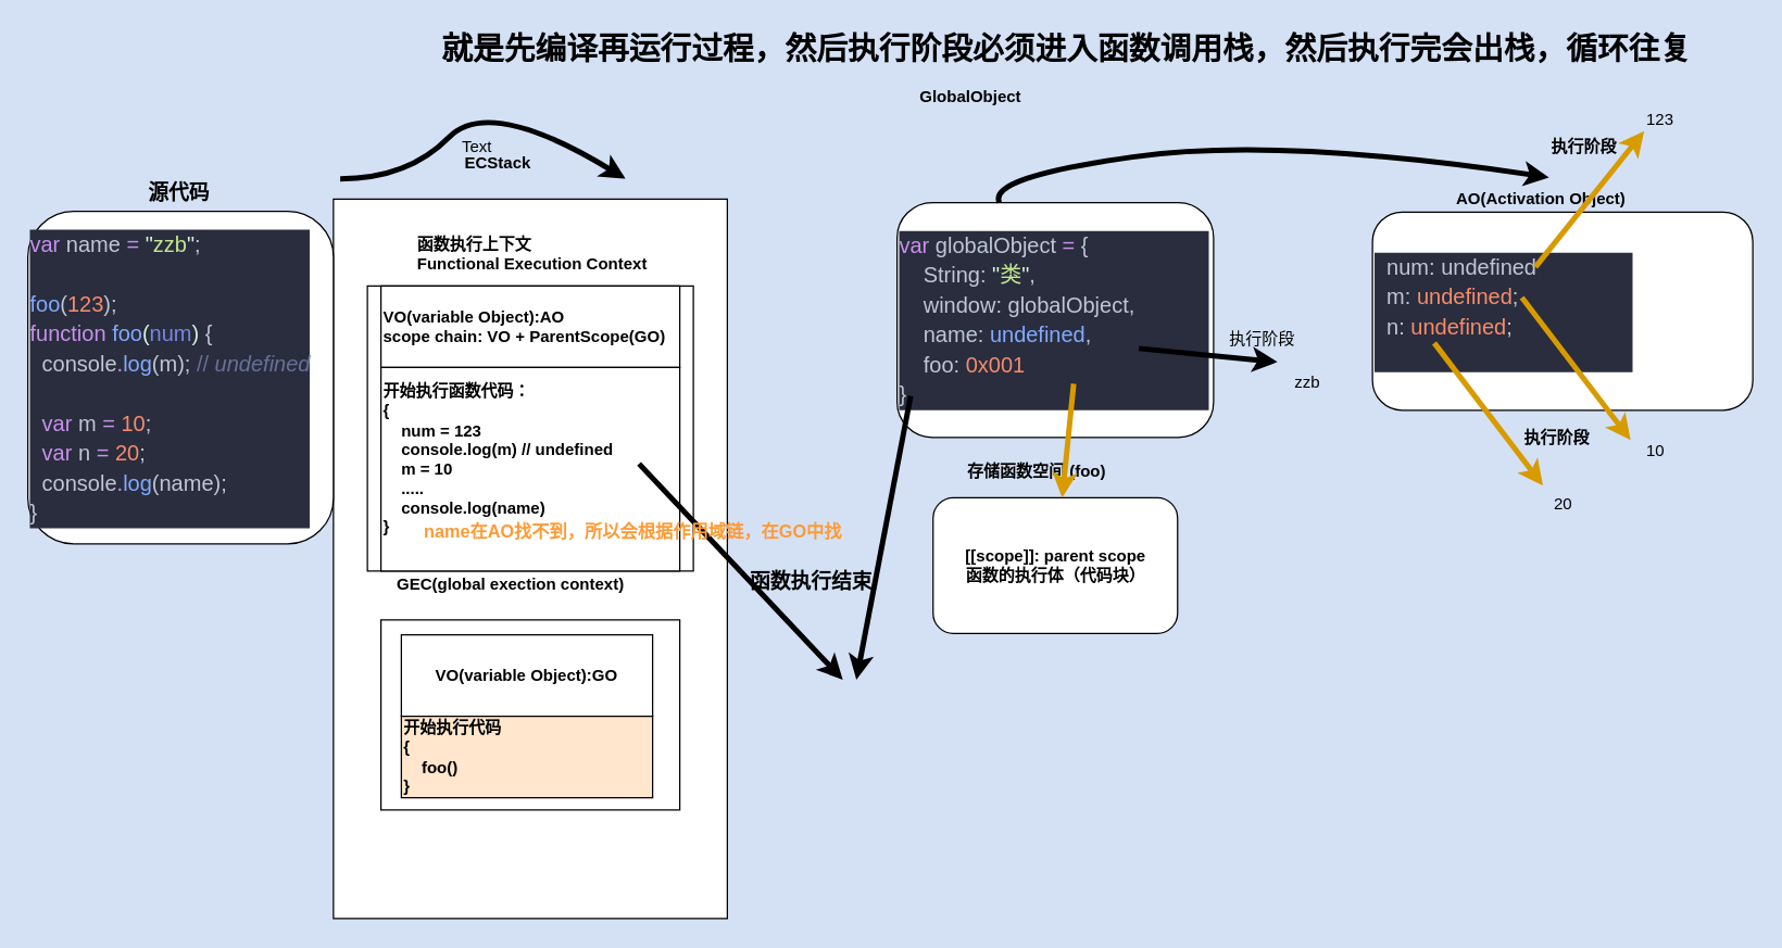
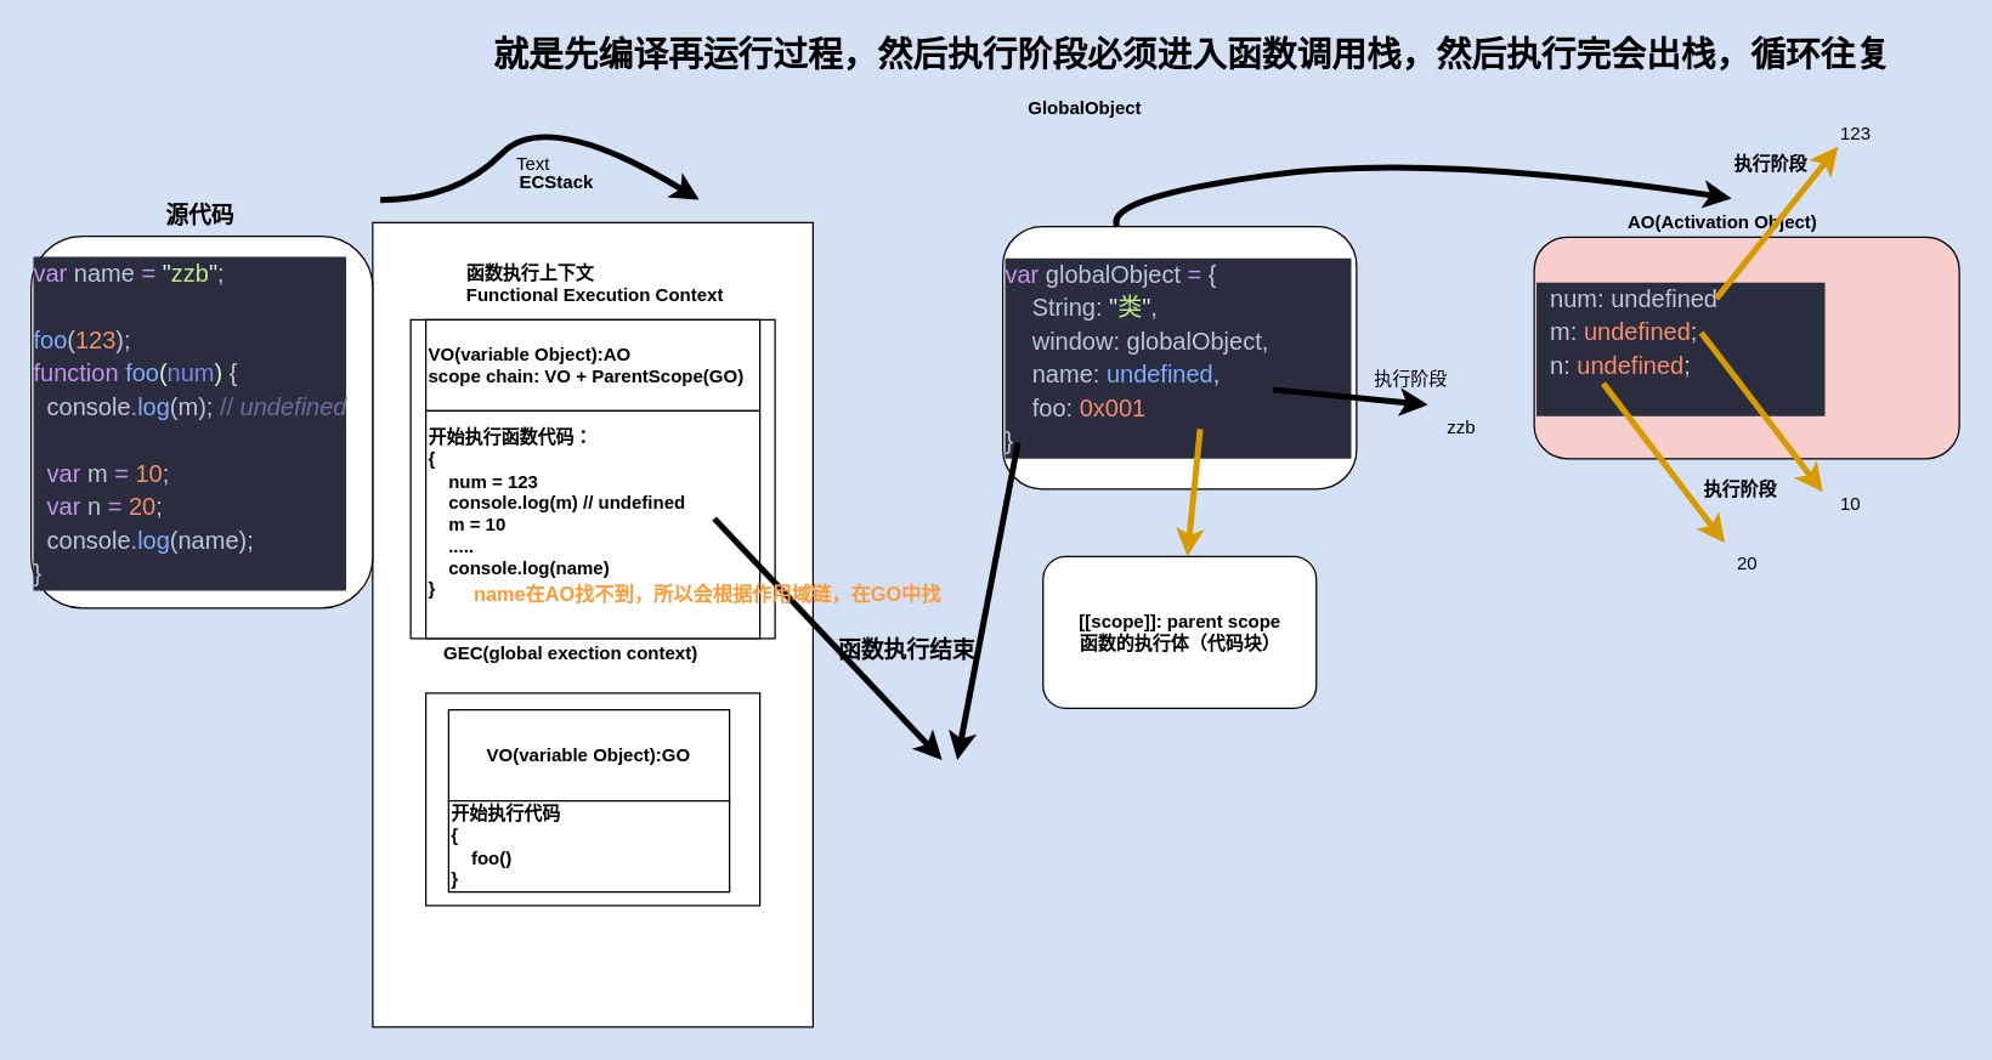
  <mxCell id="0" />
  <mxCell id="1" parent="0" />
  <mxCell id="2" value="" style="rounded=0;whiteSpace=wrap;html=1;" parent="1" vertex="1"><mxGeometry x="245" y="146" width="290" height="530" as="geometry" /></mxCell>
  <mxCell id="3" value="&lt;b&gt;ECStack&lt;/b&gt;" style="text;html=1;resizable=0;points=[];autosize=1;align=left;verticalAlign=top;spacingTop=-4;" parent="1" vertex="1"><mxGeometry x="340" y="110" width="60" height="20" as="geometry" /></mxCell>
  <mxCell id="4" value="" style="rounded=0;whiteSpace=wrap;html=1;" parent="1" vertex="1"><mxGeometry x="280" y="456" width="220" height="140" as="geometry" /></mxCell>
  <mxCell id="5" value="&lt;b&gt;GEC(global exection context)&lt;/b&gt;" style="text;html=1;resizable=0;points=[];autosize=1;align=left;verticalAlign=top;spacingTop=-4;" parent="1" vertex="1"><mxGeometry x="290" y="420" width="180" height="20" as="geometry" /></mxCell>
  <mxCell id="6" value="&lt;b&gt;VO(variable Object):GO&lt;/b&gt;" style="rounded=0;whiteSpace=wrap;html=1;" parent="1" vertex="1"><mxGeometry x="295" y="467" width="185" height="60" as="geometry" /></mxCell>
- <mxCell id="7" value="&lt;b&gt;开始执行代码&lt;br&gt;{&lt;br&gt;&amp;nbsp; &amp;nbsp; foo()&lt;br&gt;}&lt;br&gt;&lt;/b&gt;" style="rounded=0;whiteSpace=wrap;html=1;align=left;fillColor=#ffe6cc;" parent="1" vertex="1"><mxGeometry x="295" y="527" width="185" height="60" as="geometry" /></mxCell>
+ <mxCell id="7" value="&lt;b&gt;开始执行代码&lt;br&gt;{&lt;br&gt;&amp;nbsp; &amp;nbsp; foo()&lt;br&gt;}&lt;br&gt;&lt;/b&gt;" style="rounded=0;whiteSpace=wrap;html=1;align=left;" parent="1" vertex="1"><mxGeometry x="295" y="527" width="185" height="60" as="geometry" /></mxCell>
  <mxCell id="8" value="&lt;div style=&quot;color: rgb(191 , 199 , 213) ; background-color: rgb(41 , 45 , 62) ; font-family: &amp;#34;cascadia code&amp;#34; , , &amp;#34;consolas&amp;#34; , &amp;#34;courier new&amp;#34; , monospace , &amp;#34;consolas&amp;#34; , &amp;#34;courier new&amp;#34; , monospace ; font-size: 16px ; line-height: 22px ; white-space: pre&quot;&gt;&lt;div&gt;&lt;span style=&quot;color: #c792ea&quot;&gt;var&lt;/span&gt; globalObject &lt;span style=&quot;color: #c792ea&quot;&gt;=&lt;/span&gt; {                    &lt;/div&gt;&lt;div&gt;&amp;nbsp; &amp;nbsp; String: &lt;span style=&quot;color: #d9f5dd&quot;&gt;&quot;&lt;/span&gt;&lt;span style=&quot;color: #c3e88d&quot;&gt;类&lt;/span&gt;&lt;span style=&quot;color: #d9f5dd&quot;&gt;&quot;&lt;/span&gt;,&lt;/div&gt;&lt;div&gt;&amp;nbsp; &amp;nbsp; window: globalObject,&lt;/div&gt;&lt;div&gt;&amp;nbsp; &amp;nbsp; name: &lt;span style=&quot;color: #82aaff&quot;&gt;undefined&lt;/span&gt;, &lt;/div&gt;&lt;div&gt;&amp;nbsp; &amp;nbsp; foo: &lt;span style=&quot;color: rgb(247 , 140 , 108)&quot;&gt;0x001&lt;/span&gt;&lt;/div&gt;&lt;div&gt;}&lt;/div&gt;&lt;/div&gt;" style="rounded=1;whiteSpace=wrap;html=1;align=left;" parent="1" vertex="1"><mxGeometry x="660" y="148.5" width="233" height="173" as="geometry" /></mxCell>
  <mxCell id="9" value="&lt;b&gt;GlobalObject&lt;/b&gt;" style="text;html=1;resizable=0;points=[];autosize=1;align=left;verticalAlign=top;spacingTop=-4;" parent="1" vertex="1"><mxGeometry x="675" y="61" width="90" height="20" as="geometry" /></mxCell>
  <mxCell id="10" value="&lt;b&gt;[[scope]]: parent scope&lt;br&gt;函数的执行体（代码块）&lt;br&gt;&lt;/b&gt;" style="rounded=1;whiteSpace=wrap;html=1;" parent="1" vertex="1"><mxGeometry x="686.5" y="366" width="180" height="100" as="geometry" /></mxCell>
- <mxCell id="11" value="&lt;b&gt;存储函数空间 (foo)&lt;/b&gt;" style="text;html=1;resizable=0;points=[];autosize=1;align=left;verticalAlign=top;spacingTop=-4;" parent="1" vertex="1"><mxGeometry x="710" y="337" width="120" height="20" as="geometry" /></mxCell>
  <mxCell id="12" value="" style="endArrow=classic;html=1;fillColor=#ffe6cc;strokeColor=#d79b00;strokeWidth=4;" parent="1" target="10" edge="1"><mxGeometry width="50" height="50" relative="1" as="geometry"><mxPoint x="790" y="282" as="sourcePoint" /><mxPoint x="750" y="347" as="targetPoint" /></mxGeometry></mxCell>
  <mxCell id="13" value="" style="endArrow=classic;html=1;strokeWidth=4;" parent="1" edge="1"><mxGeometry width="50" height="50" relative="1" as="geometry"><mxPoint x="838" y="256" as="sourcePoint" /><mxPoint x="940" y="266" as="targetPoint" /></mxGeometry></mxCell>
  <mxCell id="14" value="zzb" style="text;html=1;resizable=0;points=[];autosize=1;align=left;verticalAlign=top;spacingTop=-4;" parent="1" vertex="1"><mxGeometry x="951" y="271" width="30" height="20" as="geometry" /></mxCell>
  <mxCell id="15" value="执行阶段" style="text;html=1;resizable=0;points=[];autosize=1;align=left;verticalAlign=top;spacingTop=-4;" parent="1" vertex="1"><mxGeometry x="903" y="239" width="60" height="20" as="geometry" /></mxCell>
  <mxCell id="16" value="&lt;b&gt;函数执行上下文&lt;br&gt;Functional Execution Context&lt;/b&gt;" style="text;html=1;resizable=0;points=[];autosize=1;align=left;verticalAlign=top;spacingTop=-4;" parent="1" vertex="1"><mxGeometry x="305" y="170" width="190" height="30" as="geometry" /></mxCell>
  <mxCell id="17" value="" style="rounded=0;whiteSpace=wrap;html=1;" parent="1" vertex="1"><mxGeometry x="270" y="210" width="240" height="210" as="geometry" /></mxCell>
  <mxCell id="18" value="&lt;b&gt;VO(variable Object):AO&lt;br&gt;scope chain: VO + ParentScope(GO)&lt;br&gt;&lt;/b&gt;" style="rounded=0;whiteSpace=wrap;html=1;align=left;" parent="1" vertex="1"><mxGeometry x="280" y="210" width="220" height="60" as="geometry" /></mxCell>
- <mxCell id="19" value="&lt;div style=&quot;background-color: rgb(41 , 45 , 62) ; font-size: 16px ; line-height: 22px ; white-space: pre&quot;&gt;&lt;div style=&quot;color: rgb(191 , 199 , 213)&quot;&gt;&amp;nbsp; num: undefined                &lt;/div&gt;&lt;div&gt;&lt;font color=&quot;#bfc7d5&quot;&gt;&amp;nbsp; &lt;/font&gt;&lt;font color=&quot;#bfc7d5&quot;&gt;m:&lt;/font&gt;&lt;font color=&quot;#bfc7d5&quot;&gt; &lt;/font&gt;&lt;font color=&quot;#f78c6c&quot;&gt;undefined&lt;/font&gt;&lt;font color=&quot;#bfc7d5&quot;&gt;;&lt;/font&gt;&lt;/div&gt;&lt;div style=&quot;color: rgb(191 , 199 , 213)&quot;&gt;&amp;nbsp; n: &lt;span style=&quot;color: rgb(247 , 140 , 108)&quot;&gt;undefined&lt;/span&gt;;&lt;/div&gt;&lt;div&gt;&lt;br&gt;&lt;/div&gt;&lt;/div&gt;" style="rounded=1;whiteSpace=wrap;html=1;align=left;" parent="1" vertex="1"><mxGeometry x="1010" y="155.5" width="280" height="146" as="geometry" /></mxCell>
+ <mxCell id="19" value="&lt;div style=&quot;background-color: rgb(41 , 45 , 62) ; font-size: 16px ; line-height: 22px ; white-space: pre&quot;&gt;&lt;div style=&quot;color: rgb(191 , 199 , 213)&quot;&gt;&amp;nbsp; num: undefined                &lt;/div&gt;&lt;div&gt;&lt;font color=&quot;#bfc7d5&quot;&gt;&amp;nbsp; &lt;/font&gt;&lt;font color=&quot;#bfc7d5&quot;&gt;m:&lt;/font&gt;&lt;font color=&quot;#bfc7d5&quot;&gt; &lt;/font&gt;&lt;font color=&quot;#f78c6c&quot;&gt;undefined&lt;/font&gt;&lt;font color=&quot;#bfc7d5&quot;&gt;;&lt;/font&gt;&lt;/div&gt;&lt;div style=&quot;color: rgb(191 , 199 , 213)&quot;&gt;&amp;nbsp; n: &lt;span style=&quot;color: rgb(247 , 140 , 108)&quot;&gt;undefined&lt;/span&gt;;&lt;/div&gt;&lt;div&gt;&lt;br&gt;&lt;/div&gt;&lt;/div&gt;" style="rounded=1;whiteSpace=wrap;html=1;align=left;fillColor=#f8cecc;" parent="1" vertex="1"><mxGeometry x="1010" y="155.5" width="280" height="146" as="geometry" /></mxCell>
  <mxCell id="20" value="&lt;b&gt;AO(Activation Object)&lt;/b&gt;" style="text;html=1;resizable=0;points=[];autosize=1;align=left;verticalAlign=top;spacingTop=-4;" parent="1" vertex="1"><mxGeometry x="1070" y="135.5" width="140" height="20" as="geometry" /></mxCell>
  <mxCell id="21" value="&lt;b&gt;开始执行函数代码：&lt;br&gt;{&lt;br&gt;&amp;nbsp; &amp;nbsp; num = 123&lt;br&gt;&lt;/b&gt;&lt;b&gt;&amp;nbsp; &amp;nbsp; console.log(m) // undefined&lt;br&gt;&lt;/b&gt;&lt;b&gt;&amp;nbsp; &amp;nbsp; m = 10&lt;br&gt;&amp;nbsp; &amp;nbsp; .....&lt;br&gt;&amp;nbsp; &amp;nbsp; console.log(name)&lt;br&gt;}&lt;br&gt;&lt;br&gt;&lt;/b&gt;" style="rounded=0;whiteSpace=wrap;html=1;align=left;" parent="1" vertex="1"><mxGeometry x="280" y="270" width="220" height="150" as="geometry" /></mxCell>
  <mxCell id="22" value="" style="endArrow=classic;html=1;strokeWidth=4;fillColor=#ffe6cc;strokeColor=#d79b00;" parent="1" edge="1"><mxGeometry width="50" height="50" relative="1" as="geometry"><mxPoint x="1130" y="196" as="sourcePoint" /><mxPoint x="1210" y="96" as="targetPoint" /></mxGeometry></mxCell>
  <mxCell id="23" value="" style="endArrow=classic;html=1;strokeWidth=4;fillColor=#ffe6cc;strokeColor=#d79b00;" parent="1" edge="1"><mxGeometry width="50" height="50" relative="1" as="geometry"><mxPoint x="1120" y="218.5" as="sourcePoint" /><mxPoint x="1200" y="323.5" as="targetPoint" /></mxGeometry></mxCell>
  <mxCell id="24" value="&lt;b&gt;执行阶段&lt;/b&gt;" style="text;html=1;resizable=0;points=[];autosize=1;align=left;verticalAlign=top;spacingTop=-4;" parent="1" vertex="1"><mxGeometry x="1140" y="98" width="60" height="20" as="geometry" /></mxCell>
  <mxCell id="25" value="&lt;b&gt;执行阶段&lt;/b&gt;" style="text;html=1;resizable=0;points=[];autosize=1;align=left;verticalAlign=top;spacingTop=-4;" parent="1" vertex="1"><mxGeometry x="1120" y="311.5" width="60" height="20" as="geometry" /></mxCell>
  <mxCell id="26" value="123" style="text;html=1;resizable=0;points=[];autosize=1;align=left;verticalAlign=top;spacingTop=-4;" parent="1" vertex="1"><mxGeometry x="1210" y="78" width="40" height="20" as="geometry" /></mxCell>
  <mxCell id="27" value="10" style="text;html=1;resizable=0;points=[];autosize=1;align=left;verticalAlign=top;spacingTop=-4;" parent="1" vertex="1"><mxGeometry x="1210" y="321.5" width="30" height="20" as="geometry" /></mxCell>
  <mxCell id="28" value="&lt;span style=&quot;font-size: 23px&quot;&gt;&lt;b&gt;就是先编译再运行过程，然后执行阶段必须进入函数调用栈，然后执行完会出栈，循环往复&lt;br&gt;&lt;/b&gt;&lt;/span&gt;" style="text;html=1;resizable=0;points=[];autosize=1;align=left;verticalAlign=top;spacingTop=-4;" parent="1" vertex="1"><mxGeometry x="323" y="20" width="940" height="20" as="geometry" /></mxCell>
  <mxCell id="29" value="" style="curved=1;endArrow=classic;html=1;strokeWidth=4;" parent="1" source="8" edge="1"><mxGeometry width="50" height="50" relative="1" as="geometry"><mxPoint x="676.5" y="130" as="sourcePoint" /><mxPoint x="1140" y="130" as="targetPoint" /><Array as="points"><mxPoint x="726.5" y="130" /><mxPoint x="940" y="100" /></Array></mxGeometry></mxCell>
  <mxCell id="30" value="Text" style="text;html=1;resizable=0;points=[];autosize=1;align=left;verticalAlign=top;spacingTop=-4;" parent="1" vertex="1"><mxGeometry x="338" y="98" width="40" height="20" as="geometry" /></mxCell>
  <mxCell id="31" value="" style="curved=1;endArrow=classic;html=1;strokeWidth=4;" parent="1" edge="1"><mxGeometry width="50" height="50" relative="1" as="geometry"><mxPoint x="250" y="131" as="sourcePoint" /><mxPoint x="460" y="131" as="targetPoint" /><Array as="points"><mxPoint x="300" y="131" /><mxPoint x="360" y="70" /></Array></mxGeometry></mxCell>
  <mxCell id="32" value="" style="endArrow=classic;html=1;strokeWidth=4;" parent="1" edge="1"><mxGeometry width="50" height="50" relative="1" as="geometry"><mxPoint x="470" y="341" as="sourcePoint" /><mxPoint x="620" y="500" as="targetPoint" /></mxGeometry></mxCell>
  <mxCell id="33" value="" style="endArrow=classic;html=1;strokeWidth=4;" parent="1" edge="1"><mxGeometry width="50" height="50" relative="1" as="geometry"><mxPoint x="670" y="291" as="sourcePoint" /><mxPoint x="630" y="500" as="targetPoint" /></mxGeometry></mxCell>
  <mxCell id="34" value="&lt;b&gt;&lt;font style=&quot;font-size: 15px&quot;&gt;函数执行结束&lt;/font&gt;&lt;/b&gt;" style="text;html=1;resizable=0;points=[];autosize=1;align=left;verticalAlign=top;spacingTop=-4;" parent="1" vertex="1"><mxGeometry x="550" y="416" width="110" height="20" as="geometry" /></mxCell>
  <mxCell id="35" value="&lt;div style=&quot;color: rgb(191 , 199 , 213) ; background-color: rgb(41 , 45 , 62) ; font-family: &amp;#34;cascadia code&amp;#34; , , &amp;#34;consolas&amp;#34; , &amp;#34;courier new&amp;#34; , monospace , &amp;#34;consolas&amp;#34; , &amp;#34;courier new&amp;#34; , monospace ; font-size: 16px ; line-height: 22px ; white-space: pre&quot;&gt;&lt;div&gt;&lt;span style=&quot;color: #c792ea&quot;&gt;var&lt;/span&gt; name &lt;span style=&quot;color: #c792ea&quot;&gt;=&lt;/span&gt; &lt;span style=&quot;color: #d9f5dd&quot;&gt;&quot;&lt;/span&gt;&lt;span style=&quot;color: #c3e88d&quot;&gt;zzb&lt;/span&gt;&lt;span style=&quot;color: #d9f5dd&quot;&gt;&quot;&lt;/span&gt;;&lt;/div&gt;&lt;br&gt;&lt;div&gt;&lt;span style=&quot;color: #82aaff&quot;&gt;foo&lt;/span&gt;(&lt;span style=&quot;color: #f78c6c&quot;&gt;123&lt;/span&gt;);&lt;/div&gt;&lt;div&gt;&lt;span style=&quot;color: #c792ea&quot;&gt;function&lt;/span&gt; &lt;span style=&quot;color: #82aaff&quot;&gt;foo&lt;/span&gt;&lt;span style=&quot;color: #d9f5dd&quot;&gt;(&lt;/span&gt;&lt;span style=&quot;color: #7986e7&quot;&gt;num&lt;/span&gt;&lt;span style=&quot;color: #d9f5dd&quot;&gt;)&lt;/span&gt; {&lt;/div&gt;&lt;div&gt;&amp;nbsp; console&lt;span style=&quot;color: #c792ea&quot;&gt;.&lt;/span&gt;&lt;span style=&quot;color: #82aaff&quot;&gt;log&lt;/span&gt;(m); &lt;span style=&quot;color: #697098&quot;&gt;//&lt;/span&gt;&lt;span style=&quot;color: #697098 ; font-style: italic&quot;&gt; undefined&lt;/span&gt;&lt;/div&gt;&lt;br&gt;&lt;div&gt;&amp;nbsp; &lt;span style=&quot;color: #c792ea&quot;&gt;var&lt;/span&gt; m &lt;span style=&quot;color: #c792ea&quot;&gt;=&lt;/span&gt; &lt;span style=&quot;color: #f78c6c&quot;&gt;10&lt;/span&gt;;&lt;/div&gt;&lt;div&gt;&amp;nbsp; &lt;span style=&quot;color: #c792ea&quot;&gt;var&lt;/span&gt; n &lt;span style=&quot;color: #c792ea&quot;&gt;=&lt;/span&gt; &lt;span style=&quot;color: #f78c6c&quot;&gt;20&lt;/span&gt;;&lt;/div&gt;&lt;div&gt;&amp;nbsp; console&lt;span style=&quot;color: #c792ea&quot;&gt;.&lt;/span&gt;&lt;span style=&quot;color: #82aaff&quot;&gt;log&lt;/span&gt;(name);&lt;/div&gt;&lt;div&gt;}&lt;/div&gt;&lt;/div&gt;" style="rounded=1;whiteSpace=wrap;html=1;align=left;" parent="1" vertex="1"><mxGeometry x="20" y="155" width="225" height="245" as="geometry" /></mxCell>
  <mxCell id="36" value="&lt;b&gt;&lt;font style=&quot;font-size: 15px&quot;&gt;源代码&lt;/font&gt;&lt;/b&gt;" style="text;html=1;resizable=0;points=[];autosize=1;align=left;verticalAlign=top;spacingTop=-4;" parent="1" vertex="1"><mxGeometry x="106.5" y="130" width="60" height="20" as="geometry" /></mxCell>
  <mxCell id="37" value="" style="endArrow=classic;html=1;strokeWidth=4;fillColor=#ffe6cc;strokeColor=#d79b00;" parent="1" edge="1"><mxGeometry width="50" height="50" relative="1" as="geometry"><mxPoint x="1055.5" y="252" as="sourcePoint" /><mxPoint x="1135.5" y="357" as="targetPoint" /></mxGeometry></mxCell>
  <mxCell id="38" value="20" style="text;html=1;resizable=0;points=[];autosize=1;align=left;verticalAlign=top;spacingTop=-4;" parent="1" vertex="1"><mxGeometry x="1142" y="361" width="30" height="20" as="geometry" /></mxCell>
  <mxCell id="39" value="&lt;b&gt;&lt;font style=&quot;font-size: 13px&quot; color=&quot;#ff9933&quot;&gt;name在AO找不到，所以会根据作用域链，在GO中找&lt;/font&gt;&lt;/b&gt;" style="text;html=1;resizable=0;points=[];autosize=1;align=left;verticalAlign=top;spacingTop=-4;" parent="1" vertex="1"><mxGeometry x="310" y="381" width="320" height="20" as="geometry" /></mxCell>
